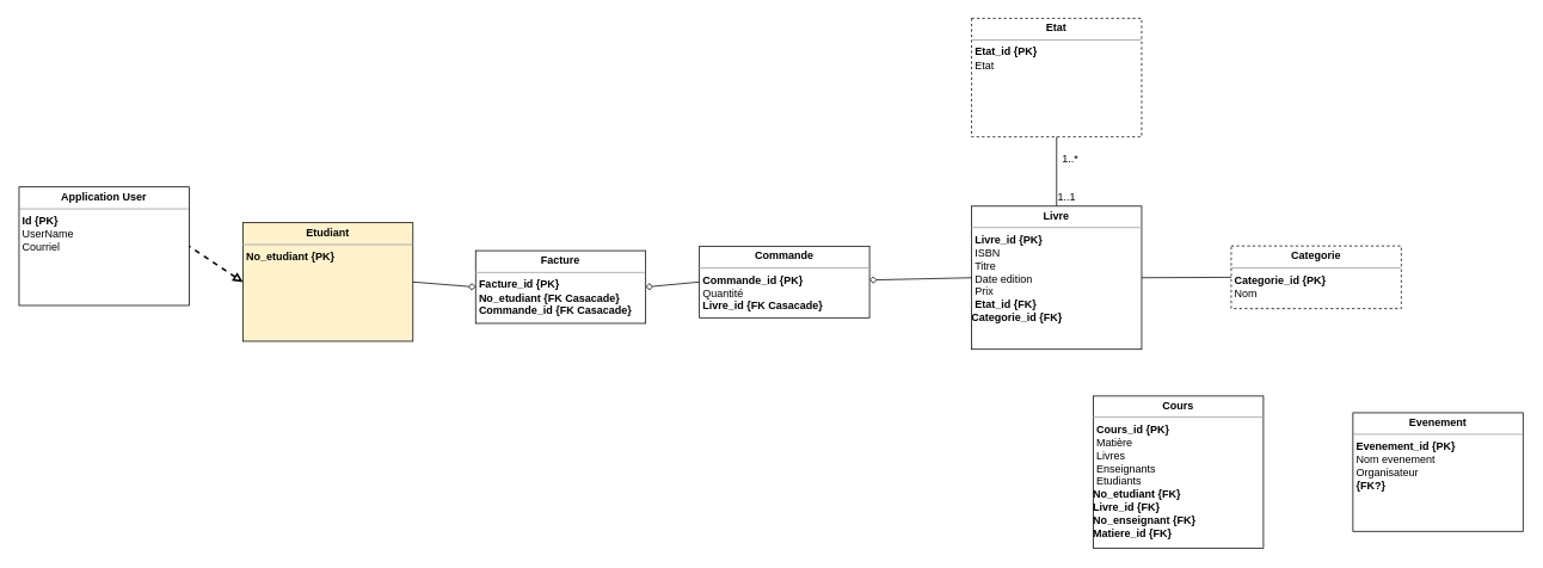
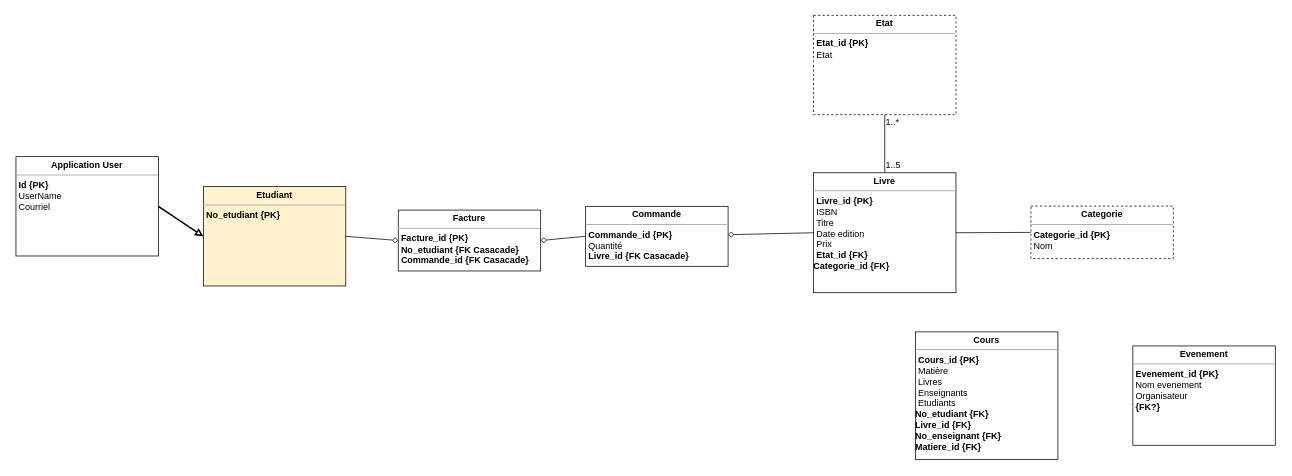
  <mxCell id="0" />
  <mxCell id="1" parent="0" />
  <mxCell id="2" value="&lt;p style=&quot;margin: 0px ; margin-top: 4px ; text-align: center&quot;&gt;&lt;b&gt;Etudiant&lt;/b&gt;&lt;/p&gt;&lt;hr size=&quot;1&quot;&gt;&lt;p style=&quot;margin: 0px ; margin-left: 4px&quot;&gt;&lt;b&gt;No_etudiant&lt;/b&gt;&lt;b style=&quot;background-color: initial;&quot;&gt;&amp;nbsp;{PK}&lt;/b&gt;&lt;/p&gt;" style="verticalAlign=top;align=left;overflow=fill;fontSize=12;fontFamily=Helvetica;html=1;fillColor=#fff2cc;" parent="1" vertex="1"><mxGeometry x="270" y="248.5" width="190" height="132.5" as="geometry" /></mxCell>
  <mxCell id="3" value="&lt;p style=&quot;margin: 0px ; margin-top: 4px ; text-align: center&quot;&gt;&lt;b&gt;Livre&lt;/b&gt;&lt;/p&gt;&lt;hr size=&quot;1&quot;&gt;&lt;p style=&quot;margin: 0px ; margin-left: 4px&quot;&gt;&lt;b&gt;Livre_id&lt;/b&gt;&lt;b style=&quot;background-color: initial;&quot;&gt;&amp;nbsp;{PK}&lt;/b&gt;&lt;/p&gt;&lt;p style=&quot;margin: 0px ; margin-left: 4px&quot;&gt;ISBN&lt;/p&gt;&lt;p style=&quot;margin: 0px ; margin-left: 4px&quot;&gt;Titre&lt;/p&gt;&lt;p style=&quot;margin: 0px ; margin-left: 4px&quot;&gt;&lt;span style=&quot;background-color: initial;&quot;&gt;Date edition&lt;/span&gt;&lt;/p&gt;&lt;p style=&quot;margin: 0px ; margin-left: 4px&quot;&gt;&lt;span style=&quot;background-color: initial;&quot;&gt;Prix&lt;/span&gt;&lt;/p&gt;&lt;p style=&quot;margin: 0px 0px 0px 4px;&quot;&gt;&lt;b&gt;Etat_id {FK}&lt;/b&gt;&lt;/p&gt;&lt;div&gt;&lt;b&gt;Categorie_id {FK}&lt;/b&gt;&lt;/div&gt;&lt;b&gt;&lt;br&gt;&lt;/b&gt;" style="verticalAlign=top;align=left;overflow=fill;fontSize=12;fontFamily=Helvetica;html=1;" parent="1" vertex="1"><mxGeometry x="1084" y="230" width="190" height="160" as="geometry" /></mxCell>
  <mxCell id="4" value="&lt;p style=&quot;margin: 0px ; margin-top: 4px ; text-align: center&quot;&gt;&lt;b&gt;Cours&lt;/b&gt;&lt;/p&gt;&lt;hr size=&quot;1&quot;&gt;&lt;p style=&quot;margin: 0px ; margin-left: 4px&quot;&gt;&lt;b&gt;Cours_id&lt;/b&gt;&lt;b style=&quot;background-color: initial;&quot;&gt;&amp;nbsp;{PK}&lt;/b&gt;&lt;/p&gt;&lt;p style=&quot;margin: 0px ; margin-left: 4px&quot;&gt;Matière&lt;/p&gt;&lt;p style=&quot;margin: 0px ; margin-left: 4px&quot;&gt;Livres&lt;/p&gt;&lt;p style=&quot;margin: 0px ; margin-left: 4px&quot;&gt;Enseignants&lt;/p&gt;&lt;p style=&quot;margin: 0px ; margin-left: 4px&quot;&gt;Etudiants&amp;nbsp;&lt;/p&gt;&lt;b&gt;No_etudiant&lt;/b&gt;&lt;b style=&quot;background-color: initial;&quot;&gt;&amp;nbsp;&lt;/b&gt;&lt;b style=&quot;background-color: initial;&quot;&gt;{FK}&lt;br&gt;&lt;/b&gt;&lt;b style=&quot;background-color: initial;&quot;&gt;Livre_id {FK}&lt;br&gt;No_enseignant {FK}&lt;br&gt;Matiere_id {FK}&lt;br&gt;&lt;/b&gt;" style="verticalAlign=top;align=left;overflow=fill;fontSize=12;fontFamily=Helvetica;html=1;" parent="1" vertex="1"><mxGeometry x="1220" y="442.25" width="190" height="170" as="geometry" /></mxCell>
  <mxCell id="5" value="&lt;p style=&quot;margin: 0px ; margin-top: 4px ; text-align: center&quot;&gt;&lt;b&gt;Etat&lt;/b&gt;&lt;/p&gt;&lt;hr size=&quot;1&quot;&gt;&lt;p style=&quot;margin: 0px ; margin-left: 4px&quot;&gt;&lt;b&gt;Etat_id {PK}&lt;/b&gt;&lt;/p&gt;&lt;p style=&quot;margin: 0px ; margin-left: 4px&quot;&gt;Etat&lt;/p&gt;" style="verticalAlign=top;align=left;overflow=fill;fontSize=12;fontFamily=Helvetica;html=1;dashed=1;" parent="1" vertex="1"><mxGeometry x="1084" y="20" width="190" height="132.5" as="geometry" /></mxCell>
  <mxCell id="6" value="" style="endArrow=none;html=1;rounded=0;entryX=0.5;entryY=0;entryDx=0;entryDy=0;exitX=0.5;exitY=1;exitDx=0;exitDy=0;" parent="1" source="5" target="3" edge="1"><mxGeometry width="50" height="50" relative="1" as="geometry"><mxPoint x="1189" y="390" as="sourcePoint" /><mxPoint x="1189" y="510" as="targetPoint" /></mxGeometry></mxCell>
- <mxCell id="7" value="1..*" style="text;html=1;align=center;verticalAlign=middle;resizable=0;points=[];autosize=1;strokeColor=none;fillColor=none;" parent="1" vertex="1"><mxGeometry x="1179" y="167.5" width="30" height="20" as="geometry" /></mxCell>
- <mxCell id="8" value="1..1" style="text;html=1;align=center;verticalAlign=middle;resizable=0;points=[];autosize=1;strokeColor=none;fillColor=none;" parent="1" vertex="1"><mxGeometry x="1170" y="205" width="40" height="30" as="geometry" /></mxCell>
+ <mxCell id="7" value="1..*" style="text;html=1;align=center;verticalAlign=middle;resizable=0;points=[];autosize=1;strokeColor=none;fillColor=none;" parent="1" vertex="1"><mxGeometry x="1174" y="152.5" width="30" height="20" as="geometry" /></mxCell>
+ <mxCell id="8" value="1..5" style="text;html=1;align=center;verticalAlign=middle;resizable=0;points=[];autosize=1;strokeColor=none;fillColor=none;" parent="1" vertex="1"><mxGeometry x="1170" y="205" width="40" height="30" as="geometry" /></mxCell>
  <mxCell id="9" value="&lt;p style=&quot;margin: 0px ; margin-top: 4px ; text-align: center&quot;&gt;&lt;b&gt;Evenement&lt;/b&gt;&lt;/p&gt;&lt;hr size=&quot;1&quot;&gt;&lt;p style=&quot;margin: 0px ; margin-left: 4px&quot;&gt;&lt;b&gt;Evenement_id {PK}&lt;/b&gt;&lt;/p&gt;&lt;p style=&quot;margin: 0px ; margin-left: 4px&quot;&gt;Nom evenement&lt;/p&gt;&lt;p style=&quot;margin: 0px ; margin-left: 4px&quot;&gt;Organisateur&lt;/p&gt;&lt;div&gt;&lt;p style=&quot;margin: 0px 0px 0px 4px&quot;&gt;&lt;b&gt;{FK?}&lt;/b&gt;&lt;/p&gt;&lt;/div&gt;" style="verticalAlign=top;align=left;overflow=fill;fontSize=12;fontFamily=Helvetica;html=1;" parent="1" vertex="1"><mxGeometry x="1510" y="461" width="190" height="132.5" as="geometry" /></mxCell>
  <mxCell id="10" value="&lt;p style=&quot;margin: 0px ; margin-top: 4px ; text-align: center&quot;&gt;&lt;b&gt;Categorie&lt;/b&gt;&lt;/p&gt;&lt;hr size=&quot;1&quot;&gt;&lt;p style=&quot;margin: 0px ; margin-left: 4px&quot;&gt;&lt;b&gt;Categorie_id {PK}&lt;/b&gt;&lt;/p&gt;&lt;p style=&quot;margin: 0px ; margin-left: 4px&quot;&gt;Nom&lt;/p&gt;" style="verticalAlign=top;align=left;overflow=fill;fontSize=12;fontFamily=Helvetica;html=1;dashed=1;" parent="1" vertex="1"><mxGeometry x="1374" y="274.5" width="190" height="70" as="geometry" /></mxCell>
  <mxCell id="11" value="&lt;p style=&quot;margin: 0px ; margin-top: 4px ; text-align: center&quot;&gt;&lt;b&gt;Application User&lt;/b&gt;&lt;/p&gt;&lt;hr size=&quot;1&quot;&gt;&lt;p style=&quot;margin: 0px ; margin-left: 4px&quot;&gt;&lt;b&gt;Id {PK}&lt;/b&gt;&lt;/p&gt;&lt;p style=&quot;margin: 0px ; margin-left: 4px&quot;&gt;UserName&lt;/p&gt;&lt;p style=&quot;margin: 0px ; margin-left: 4px&quot;&gt;Courriel&lt;/p&gt;&lt;div&gt;&lt;p style=&quot;margin: 0px 0px 0px 4px&quot;&gt;&lt;br&gt;&lt;/p&gt;&lt;/div&gt;" style="verticalAlign=top;align=left;overflow=fill;fontSize=12;fontFamily=Helvetica;html=1;" vertex="1" parent="1"><mxGeometry x="20" y="208.5" width="190" height="132.5" as="geometry" /></mxCell>
- <mxCell id="12" value="" style="endArrow=none;html=1;rounded=0;entryX=1;entryY=0.5;entryDx=0;entryDy=0;exitX=0;exitY=0.5;exitDx=0;exitDy=0;endFill=0;startArrow=block;startFill=0;targetPerimeterSpacing=0;sourcePerimeterSpacing=1;strokeWidth=2;dashed=1;" edge="1" parent="1" source="2" target="11"><mxGeometry width="50" height="50" relative="1" as="geometry"><mxPoint x="745" y="205" as="sourcePoint" /><mxPoint x="745" y="282.5" as="targetPoint" /></mxGeometry></mxCell>
+ <mxCell id="12" value="" style="endArrow=none;html=1;rounded=0;entryX=1;entryY=0.5;entryDx=0;entryDy=0;exitX=0;exitY=0.5;exitDx=0;exitDy=0;endFill=0;startArrow=block;startFill=0;targetPerimeterSpacing=0;sourcePerimeterSpacing=1;strokeWidth=2;" edge="1" parent="1" source="2" target="11"><mxGeometry width="50" height="50" relative="1" as="geometry"><mxPoint x="745" y="205" as="sourcePoint" /><mxPoint x="745" y="282.5" as="targetPoint" /></mxGeometry></mxCell>
  <mxCell id="13" value="" style="endArrow=none;html=1;rounded=0;entryX=1;entryY=0.5;entryDx=0;entryDy=0;exitX=0;exitY=0.5;exitDx=0;exitDy=0;" edge="1" parent="1" source="10" target="3"><mxGeometry width="50" height="50" relative="1" as="geometry"><mxPoint x="1024" y="281.25" as="sourcePoint" /><mxPoint x="1094" y="320" as="targetPoint" /></mxGeometry></mxCell>
  <mxCell id="14" value="&lt;p style=&quot;margin: 0px ; margin-top: 4px ; text-align: center&quot;&gt;&lt;b&gt;Facture&lt;/b&gt;&lt;/p&gt;&lt;hr size=&quot;1&quot;&gt;&lt;p style=&quot;margin: 0px ; margin-left: 4px&quot;&gt;&lt;b&gt;Facture_id {PK}&lt;/b&gt;&lt;/p&gt;&lt;p style=&quot;margin: 0px ; margin-left: 4px&quot;&gt;&lt;b&gt;No_etudiant {FK Casacade}&lt;/b&gt;&lt;/p&gt;&lt;p style=&quot;margin: 0px ; margin-left: 4px&quot;&gt;&lt;b&gt;Commande_id {FK Casacade}&lt;/b&gt;&lt;/p&gt;&lt;p style=&quot;margin: 0px ; margin-left: 4px&quot;&gt;&lt;br&gt;&lt;/p&gt;" style="verticalAlign=top;align=left;overflow=fill;fontSize=12;fontFamily=Helvetica;html=1;" vertex="1" parent="1"><mxGeometry x="530" y="279.75" width="190" height="81.25" as="geometry" /></mxCell>
  <mxCell id="15" value="" style="endArrow=none;html=1;rounded=0;exitX=1;exitY=0.5;exitDx=0;exitDy=0;entryX=0;entryY=0.5;entryDx=0;entryDy=0;startArrow=diamond;startFill=0;" edge="1" parent="1" source="14" target="17"><mxGeometry width="50" height="50" relative="1" as="geometry"><mxPoint x="489" y="313" as="sourcePoint" /><mxPoint x="422" y="233.5" as="targetPoint" /></mxGeometry></mxCell>
  <mxCell id="16" style="rounded=0;orthogonalLoop=1;jettySize=auto;html=1;fontSize=12;startArrow=diamond;startFill=0;endArrow=none;endFill=0;sourcePerimeterSpacing=0;targetPerimeterSpacing=0;strokeWidth=1;entryX=0;entryY=0.5;entryDx=0;entryDy=0;" edge="1" parent="1" source="17" target="3"><mxGeometry relative="1" as="geometry"><mxPoint x="1190" y="314.75" as="targetPoint" /></mxGeometry></mxCell>
  <mxCell id="17" value="&lt;p style=&quot;margin: 0px ; margin-top: 4px ; text-align: center&quot;&gt;&lt;b&gt;Commande&lt;/b&gt;&lt;/p&gt;&lt;hr size=&quot;1&quot;&gt;&lt;p style=&quot;margin: 0px ; margin-left: 4px&quot;&gt;&lt;b&gt;Commande_id {PK}&lt;/b&gt;&lt;/p&gt;&lt;p style=&quot;margin: 0px ; margin-left: 4px&quot;&gt;&lt;span style=&quot;background-color: initial;&quot;&gt;Quantité&lt;/span&gt;&lt;/p&gt;&lt;p style=&quot;margin: 0px ; margin-left: 4px&quot;&gt;&lt;span style=&quot;background-color: initial;&quot;&gt;&lt;b&gt;Livre_id {FK Casacade}&lt;/b&gt;&lt;/span&gt;&lt;/p&gt;" style="verticalAlign=top;align=left;overflow=fill;fontSize=12;fontFamily=Helvetica;html=1;" vertex="1" parent="1"><mxGeometry x="780" y="274.75" width="190" height="80" as="geometry" /></mxCell>
  <mxCell id="18" value="" style="endArrow=diamond;html=1;rounded=0;exitX=1;exitY=0.5;exitDx=0;exitDy=0;entryX=0;entryY=0.5;entryDx=0;entryDy=0;startArrow=none;startFill=0;endFill=0;" edge="1" parent="1" source="2" target="14"><mxGeometry width="50" height="50" relative="1" as="geometry"><mxPoint x="730" y="324.75" as="sourcePoint" /><mxPoint x="790" y="324.75" as="targetPoint" /></mxGeometry></mxCell>
